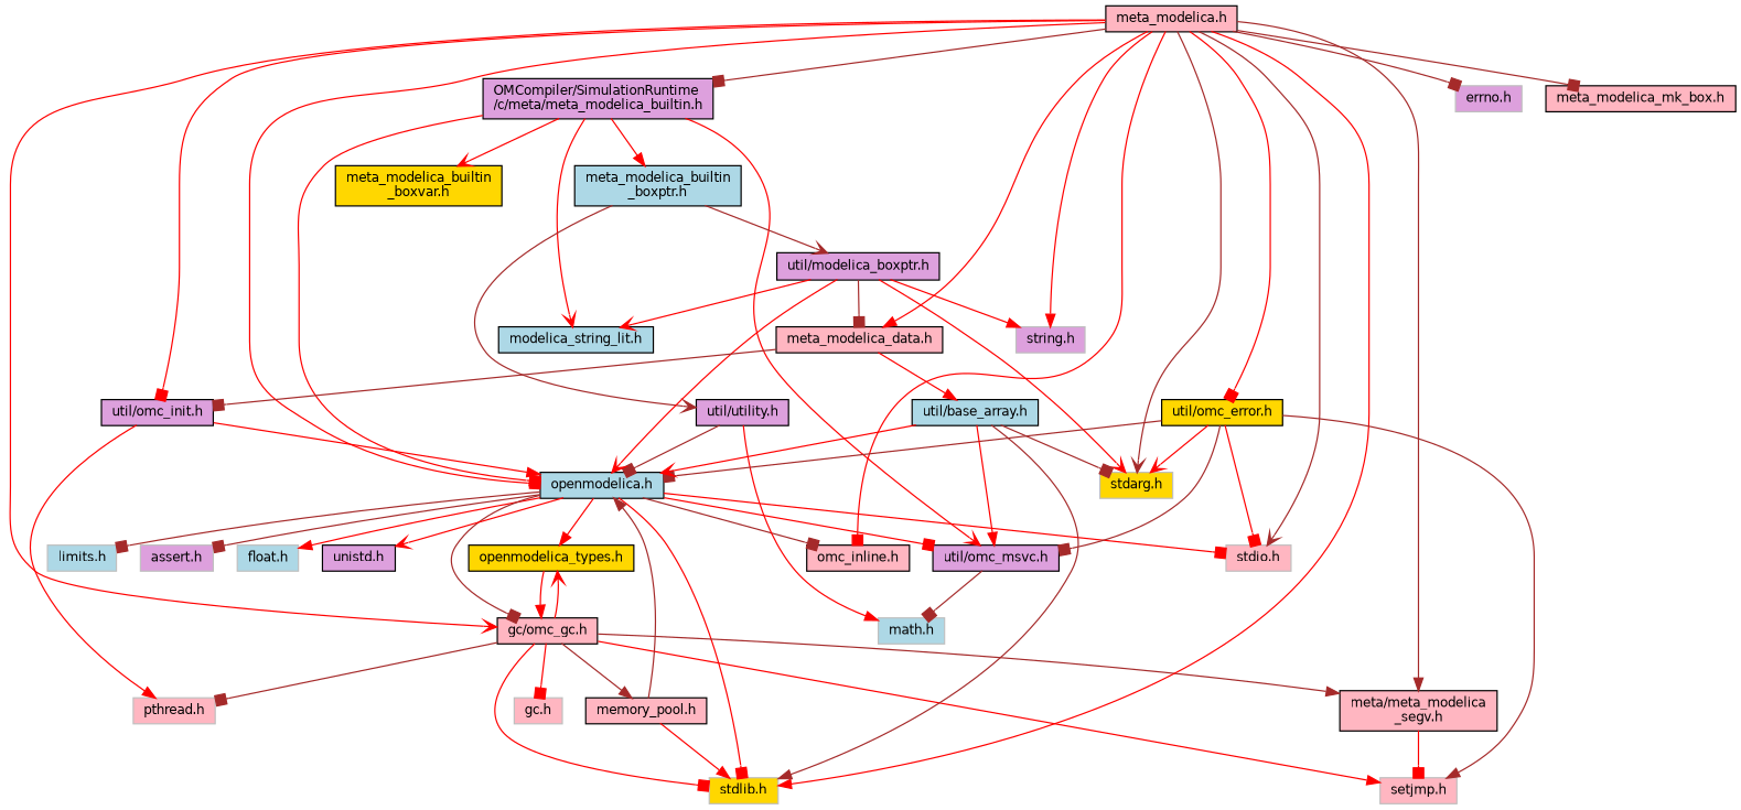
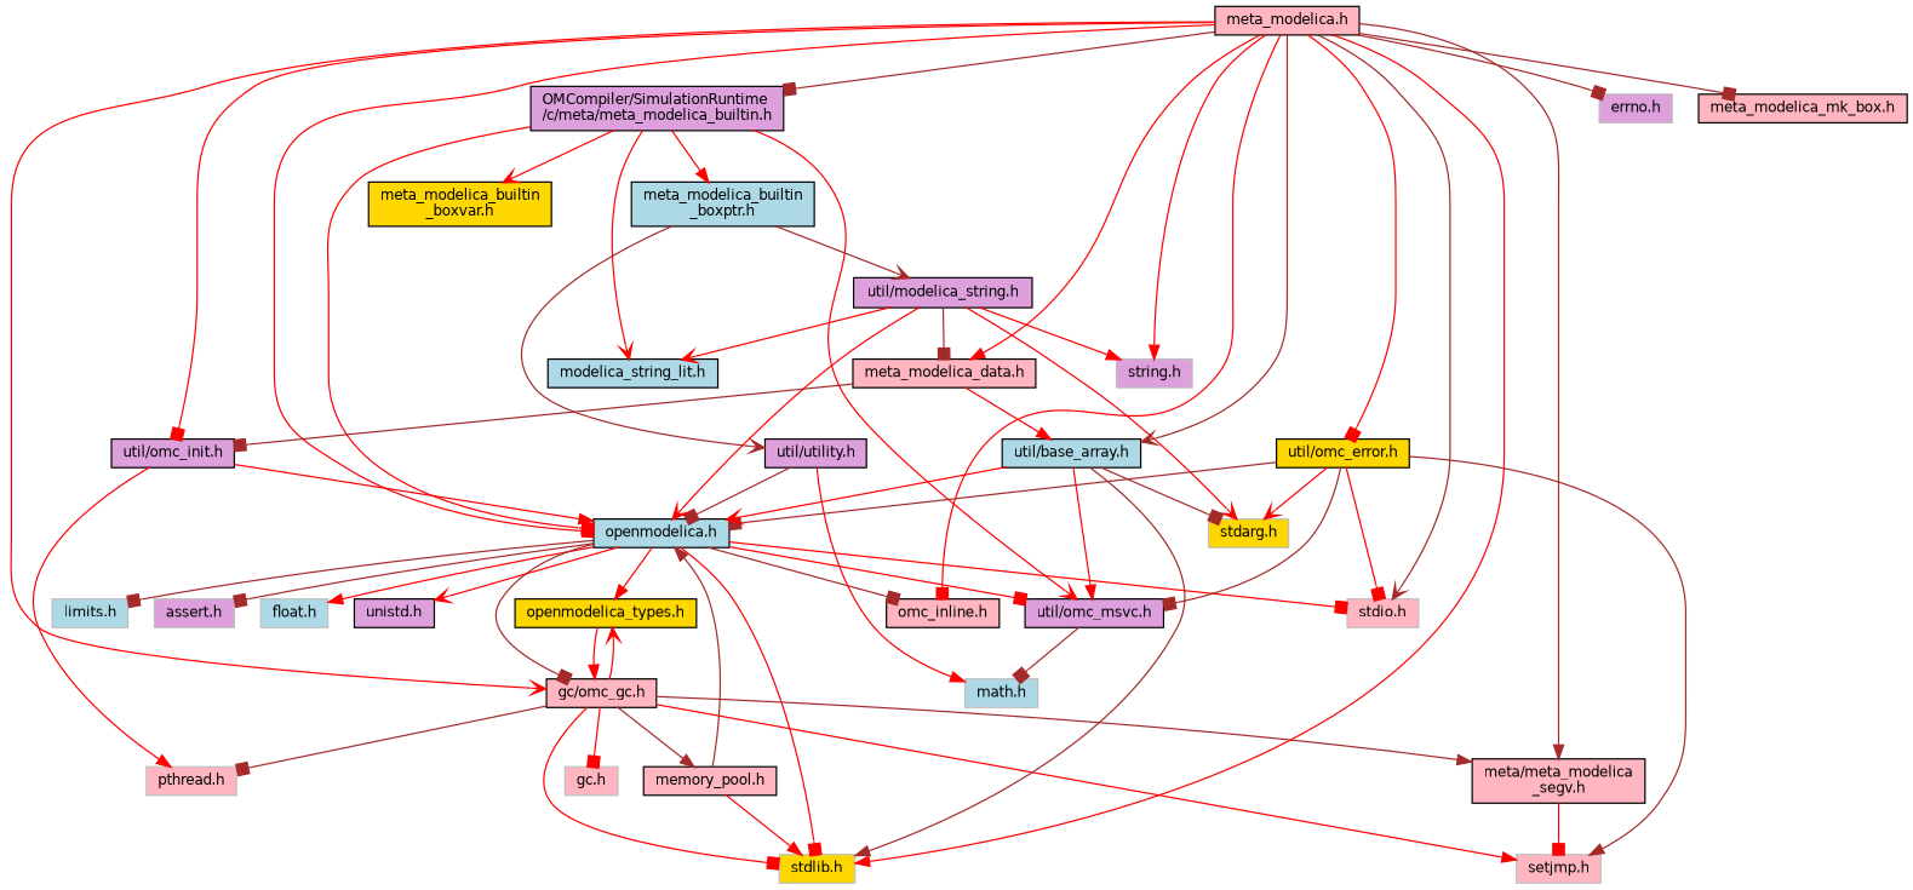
  digraph {
    node [color=black fillcolor=lightpink fontname=Helvetica fontsize=10 shape=record style=filled]
    edge [arrowhead=box color=red fontname=Helvetica fontsize=10 labelfontname=Helvetica labelfontsize=10 style=solid]
    n1 [fillcolor=plum fontcolor=black height=0.2 label="OMCompiler/SimulationRuntime\l/c/meta/meta_modelica_builtin.h" width=0.4]
    n2 [fillcolor=lightblue height=0.2 label="openmodelica.h" width=0.4]
    n3 [fillcolor=plum height=0.2 label="util/omc_msvc.h" width=0.4]
    n4 [fillcolor=lightblue height=0.2 label="meta_modelica_builtin\l_boxptr.h" width=0.4]
    n5 [fillcolor=lightblue height=0.2 label="modelica_string_lit.h" width=0.4]
    n6 [fillcolor=gold height=0.2 label="meta_modelica_builtin\l_boxvar.h" width=0.4]
    n7 [color=grey75 fillcolor=gold height=0.2 label="stdlib.h" width=0.4]
    n8 [color=grey75 height=0.2 label="stdio.h" width=0.4]
    n9 [color=grey75 fillcolor=lightblue height=0.2 label="limits.h" width=0.4]
    n10 [color=grey75 fillcolor=plum height=0.2 label="assert.h" width=0.4]
    n11 [color=grey75 fillcolor=lightblue height=0.2 label="float.h" width=0.4]
    n12 [fillcolor=gold height=0.2 label="openmodelica_types.h" width=0.4]
    n13 [height=0.2 label="gc/omc_gc.h" width=0.4]
    n14 [fillcolor=plum height=0.2 label="unistd.h" width=0.4]
    n15 [height=0.2 label="omc_inline.h" width=0.4]
    n16 [color=grey75 fillcolor=lightblue height=0.2 label="math.h" width=0.4]
    n17 [fillcolor=plum height=0.2 label="util/utility.h" width=0.4]
-   n18 [fillcolor=plum height=0.2 label="util/modelica_boxptr.h" width=0.4]
+   n18 [fillcolor=plum height=0.2 label="util/modelica_string.h" width=0.4]
    n19 [color=grey75 height=0.2 label="pthread.h" width=0.4]
    n20 [color=grey75 height=0.2 label="setjmp.h" width=0.4]
    n21 [height=0.2 label="meta/meta_modelica\l_segv.h" width=0.4]
    n22 [color=grey75 height=0.2 label="gc.h" width=0.4]
    n23 [height=0.2 label="memory_pool.h" width=0.4]
    n24 [height=0.2 label="meta_modelica.h" width=0.4]
    n25 [color=grey75 fillcolor=gold height=0.2 label="stdarg.h" width=0.4]
    n26 [color=grey75 fillcolor=plum height=0.2 label="string.h" width=0.4]
    n27 [color=grey75 fillcolor=plum height=0.2 label="errno.h" width=0.4]
    n28 [height=0.2 label="meta_modelica_data.h" width=0.4]
    n29 [fillcolor=plum height=0.2 label="util/omc_init.h" width=0.4]
    n30 [height=0.2 label="meta_modelica_mk_box.h" width=0.4]
    n31 [fillcolor=gold height=0.2 label="util/omc_error.h" width=0.4]
    n32 [fillcolor=lightblue height=0.2 label="util/base_array.h" width=0.4]
    n1 -> n2
    n1 -> n3 [arrowhead=vee]
    n1 -> n4 [arrowhead=normal]
    n1 -> n5 [arrowhead=vee]
    n1 -> n6 [arrowhead=vee]
    n2 -> n3
    n2 -> n7
    n2 -> n8
    n2 -> n9 [color=brown]
    n2 -> n10 [color=brown]
    n2 -> n11 [arrowhead=normal]
    n2 -> n12 [arrowhead=normal]
    n2 -> n13 [color=brown]
    n2 -> n14 [arrowhead=vee]
    n2 -> n15 [color=brown]
    n3 -> n16 [color=brown]
    n4 -> n17 [arrowhead=vee color=brown]
    n4 -> n18 [arrowhead=vee color=brown]
    n12 -> n13 [arrowhead=normal]
    n13 -> n7
    n13 -> n12 [arrowhead=vee]
    n13 -> n19 [color=brown]
    n13 -> n20 [arrowhead=normal]
    n13 -> n21 [arrowhead=normal color=brown]
    n13 -> n22
    n13 -> n23 [arrowhead=normal color=brown]
    n17 -> n2 [color=brown]
    n17 -> n16 [arrowhead=normal]
    n18 -> n2 [arrowhead=vee]
    n18 -> n5 [arrowhead=vee]
    n18 -> n25 [arrowhead=vee]
    n18 -> n26 [arrowhead=normal]
    n18 -> n28 [color=brown]
    n21 -> n20
    n23 -> n2 [arrowhead=normal color=brown]
    n23 -> n7 [arrowhead=normal]
    n24 -> n1 [color=brown]
    n24 -> n2
    n24 -> n7 [arrowhead=normal]
    n24 -> n8 [arrowhead=vee color=brown]
    n24 -> n13 [arrowhead=vee]
    n24 -> n15
    n24 -> n21 [arrowhead=normal color=brown]
-   n24 -> n25 [arrowhead=vee color=brown]
+   n24 -> n32 [arrowhead=vee color=brown]
    n24 -> n26 [arrowhead=normal]
    n24 -> n27 [color=brown]
    n24 -> n28 [arrowhead=normal]
    n24 -> n29
    n24 -> n30 [color=brown]
    n24 -> n31
    n28 -> n29 [color=brown]
    n28 -> n32 [arrowhead=normal]
    n29 -> n2 [arrowhead=normal]
    n29 -> n19 [arrowhead=normal]
    n31 -> n2 [color=brown]
    n31 -> n3 [color=brown]
    n31 -> n8
    n31 -> n20 [arrowhead=normal color=brown]
    n31 -> n25 [arrowhead=vee]
    n32 -> n2 [arrowhead=vee]
    n32 -> n3 [arrowhead=normal]
    n32 -> n7 [arrowhead=normal color=brown]
    n32 -> n25 [color=brown]
  }
